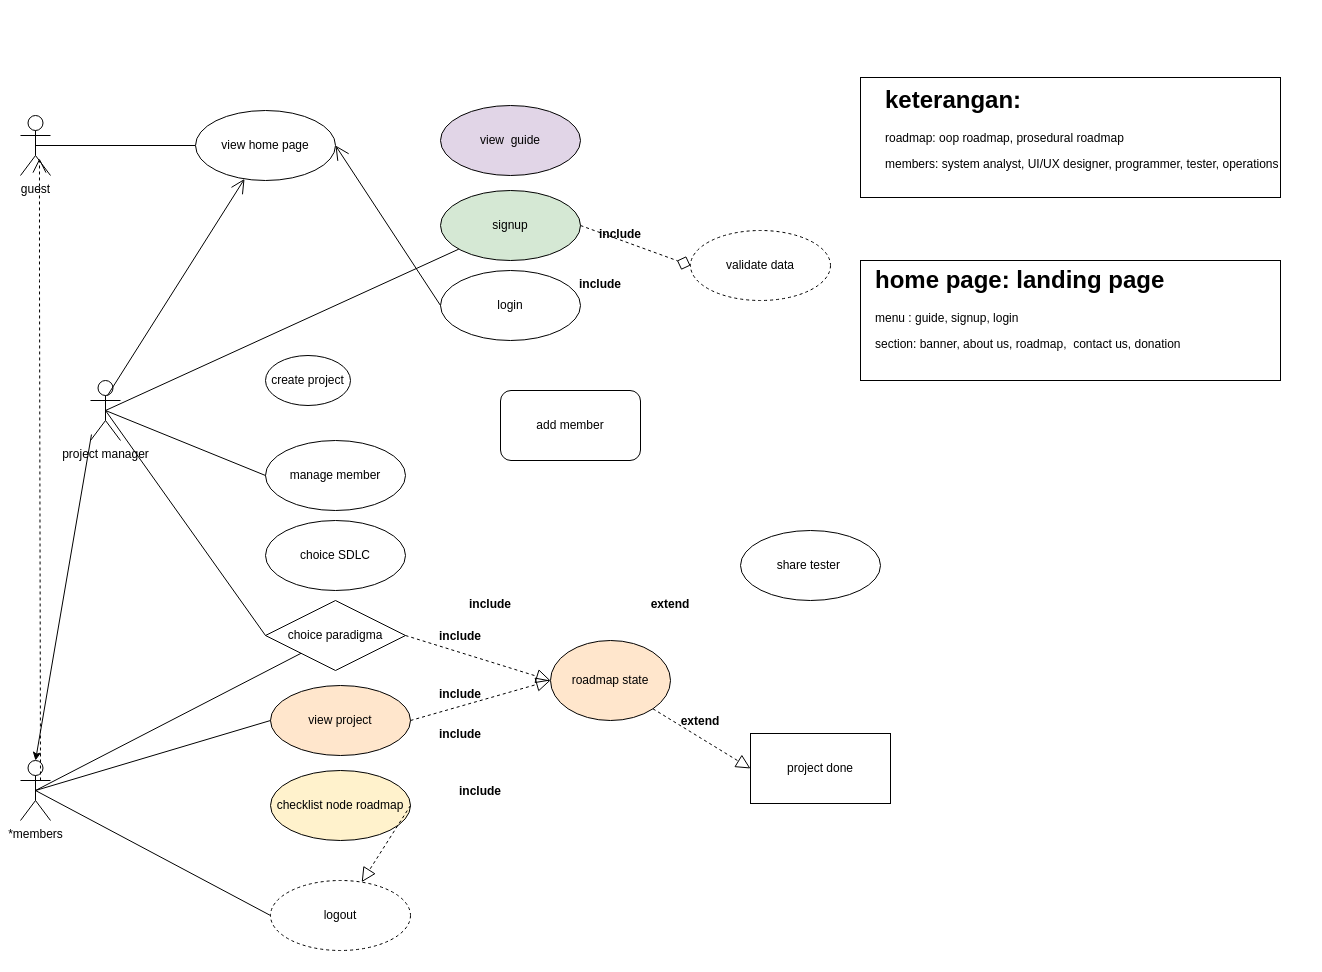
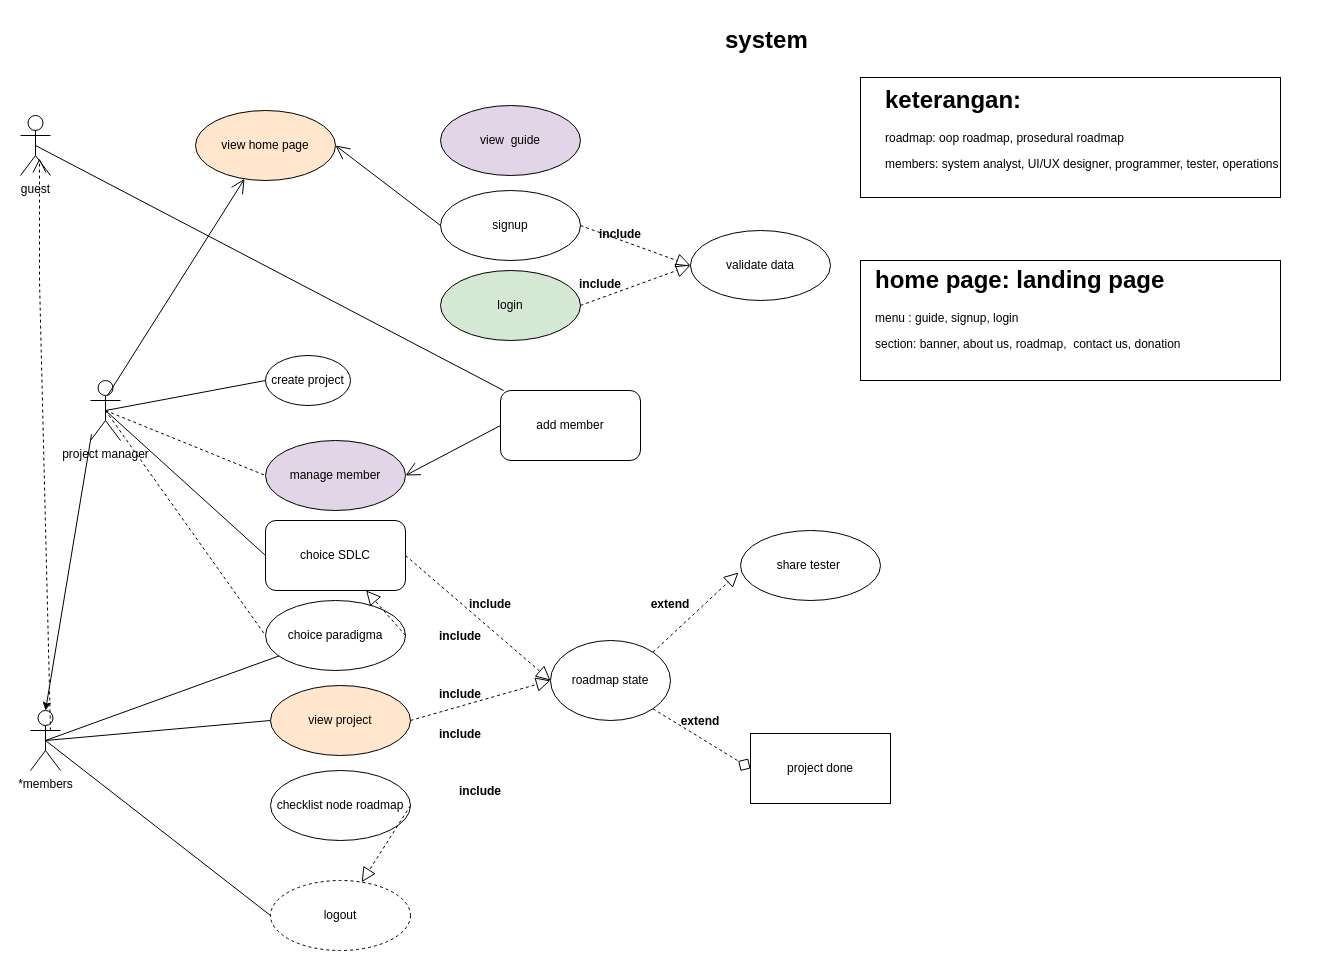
  <mxCell id="0" />
  <mxCell id="1" parent="0" />
  <mxCell id="2" value="guest" style="shape=umlActor;verticalLabelPosition=bottom;verticalAlign=top;html=1;" parent="1" vertex="1"><mxGeometry x="20" y="115" width="30" height="60" as="geometry" /></mxCell>
  <mxCell id="3" value="project manager" style="shape=umlActor;verticalLabelPosition=bottom;verticalAlign=top;html=1;" parent="1" vertex="1"><mxGeometry x="90" y="380" width="30" height="60" as="geometry" /></mxCell>
- <mxCell id="4" value="*members" style="shape=umlActor;verticalLabelPosition=bottom;verticalAlign=top;html=1;" parent="1" vertex="1"><mxGeometry x="20" y="760" width="30" height="60" as="geometry" /></mxCell>
- <mxCell id="5" value="signup" style="ellipse;whiteSpace=wrap;html=1;fillColor=#d5e8d4;" parent="1" vertex="1"><mxGeometry x="440" y="190" width="140" height="70" as="geometry" /></mxCell>
+ <mxCell id="4" value="*members" style="shape=umlActor;verticalLabelPosition=bottom;verticalAlign=top;html=1;" parent="1" vertex="1"><mxGeometry x="30" y="710" width="30" height="60" as="geometry" /></mxCell>
+ <mxCell id="5" value="signup" style="ellipse;whiteSpace=wrap;html=1;" parent="1" vertex="1"><mxGeometry x="440" y="190" width="140" height="70" as="geometry" /></mxCell>
  <mxCell id="6" value="view&amp;nbsp; guide" style="ellipse;whiteSpace=wrap;html=1;fillColor=#e1d5e7;" parent="1" vertex="1"><mxGeometry x="440" y="105" width="140" height="70" as="geometry" /></mxCell>
  <mxCell id="7" value="" style="endArrow=open;endFill=1;endSize=12;html=1;rounded=0;exitX=0.567;exitY=0.25;exitDx=0;exitDy=0;exitPerimeter=0;" parent="1" source="3" target="43" edge="1"><mxGeometry width="160" relative="1" as="geometry"><mxPoint x="-40" y="260" as="sourcePoint" /><mxPoint x="40" y="150" as="targetPoint" /></mxGeometry></mxCell>
  <mxCell id="8" value="" style="endArrow=open;endFill=1;endSize=12;html=1;rounded=0;entryX=0.633;entryY=0.717;entryDx=0;entryDy=0;entryPerimeter=0;exitX=0.667;exitY=0.333;exitDx=0;exitDy=0;exitPerimeter=0;dashed=1;" parent="1" source="4" target="2" edge="1"><mxGeometry width="160" relative="1" as="geometry"><mxPoint x="-50" y="360" as="sourcePoint" /><mxPoint x="110" y="360" as="targetPoint" /><Array as="points"><mxPoint x="39" y="280" /><mxPoint x="39" y="270" /></Array></mxGeometry></mxCell>
- <mxCell id="9" value="choice SDLC" style="ellipse;whiteSpace=wrap;html=1;" parent="1" vertex="1"><mxGeometry x="265" y="520" width="140" height="70" as="geometry" /></mxCell>
- <mxCell id="10" value="choice paradigma" style="rhombus;whiteSpace=wrap;html=1;" parent="1" vertex="1"><mxGeometry x="265" y="600" width="140" height="70" as="geometry" /></mxCell>
+ <mxCell id="9" value="choice SDLC" style="whiteSpace=wrap;html=1;rounded=1;" parent="1" vertex="1"><mxGeometry x="265" y="520" width="140" height="70" as="geometry" /></mxCell>
+ <mxCell id="10" value="choice paradigma" style="ellipse;whiteSpace=wrap;html=1;" parent="1" vertex="1"><mxGeometry x="265" y="600" width="140" height="70" as="geometry" /></mxCell>
  <mxCell id="11" value="create project" style="ellipse;whiteSpace=wrap;html=1;" parent="1" vertex="1"><mxGeometry x="265" y="355" width="85" height="50" as="geometry" /></mxCell>
- <mxCell id="12" value="checklist node roadmap" style="ellipse;whiteSpace=wrap;html=1;fillColor=#fff2cc;" parent="1" vertex="1"><mxGeometry x="270" y="770" width="140" height="70" as="geometry" /></mxCell>
+ <mxCell id="12" value="checklist node roadmap" style="ellipse;whiteSpace=wrap;html=1;" parent="1" vertex="1"><mxGeometry x="270" y="770" width="140" height="70" as="geometry" /></mxCell>
  <mxCell id="13" value="view project" style="ellipse;whiteSpace=wrap;html=1;fillColor=#ffe6cc;" parent="1" vertex="1"><mxGeometry x="270" y="685" width="140" height="70" as="geometry" /></mxCell>
  <mxCell id="14" value="add member" style="whiteSpace=wrap;html=1;rounded=1;" parent="1" vertex="1"><mxGeometry x="500" y="390" width="140" height="70" as="geometry" /></mxCell>
- <mxCell id="15" value="" style="endArrow=none;html=1;rounded=0;entryX=0;entryY=0.5;entryDx=0;entryDy=0;exitX=0.5;exitY=0.5;exitDx=0;exitDy=0;exitPerimeter=0;" parent="1" source="2" target="43" edge="1"><mxGeometry width="50" height="50" relative="1" as="geometry"><mxPoint x="360" y="90" as="sourcePoint" /><mxPoint x="160" y="80" as="targetPoint" /></mxGeometry></mxCell>
- <mxCell id="16" value="login" style="ellipse;whiteSpace=wrap;html=1;" parent="1" vertex="1"><mxGeometry x="440" y="270" width="140" height="70" as="geometry" /></mxCell>
- <mxCell id="17" value="" style="endArrow=none;html=1;rounded=0;exitX=0.5;exitY=0.5;exitDx=0;exitDy=0;exitPerimeter=0;" parent="1" source="3" target="5" edge="1"><mxGeometry width="50" height="50" relative="1" as="geometry"><mxPoint x="110" y="540" as="sourcePoint" /><mxPoint x="160" y="490" as="targetPoint" /></mxGeometry></mxCell>
+ <mxCell id="15" value="" style="endArrow=none;html=1;rounded=0;exitX=0.5;exitY=0.5;exitDx=0;exitDy=0;exitPerimeter=0;" parent="1" source="2" target="14" edge="1"><mxGeometry width="50" height="50" relative="1" as="geometry"><mxPoint x="360" y="90" as="sourcePoint" /><mxPoint x="160" y="80" as="targetPoint" /></mxGeometry></mxCell>
+ <mxCell id="16" value="login" style="ellipse;whiteSpace=wrap;html=1;fillColor=#d5e8d4;" parent="1" vertex="1"><mxGeometry x="440" y="270" width="140" height="70" as="geometry" /></mxCell>
+ <mxCell id="17" value="" style="endArrow=none;html=1;rounded=0;exitX=0.5;exitY=0.5;exitDx=0;exitDy=0;exitPerimeter=0;entryX=0;entryY=0.5;entryDx=0;entryDy=0;" parent="1" source="3" target="11" edge="1"><mxGeometry width="50" height="50" relative="1" as="geometry"><mxPoint x="110" y="540" as="sourcePoint" /><mxPoint x="160" y="490" as="targetPoint" /></mxGeometry></mxCell>
  <mxCell id="18" value="" style="endArrow=none;html=1;rounded=0;exitX=0.5;exitY=0.5;exitDx=0;exitDy=0;exitPerimeter=0;entryX=0;entryY=0.5;entryDx=0;entryDy=0;" parent="1" source="4" target="13" edge="1"><mxGeometry width="50" height="50" relative="1" as="geometry"><mxPoint x="300" y="570" as="sourcePoint" /><mxPoint x="350" y="520" as="targetPoint" /></mxGeometry></mxCell>
- <mxCell id="19" value="" style="endArrow=none;html=1;rounded=0;exitX=0.5;exitY=0.5;exitDx=0;exitDy=0;exitPerimeter=0;entryX=0;entryY=0.5;entryDx=0;entryDy=0;" parent="1" source="3" target="10" edge="1"><mxGeometry width="50" height="50" relative="1" as="geometry"><mxPoint x="300" y="400" as="sourcePoint" /><mxPoint x="350" y="350" as="targetPoint" /></mxGeometry></mxCell>
+ <mxCell id="19" value="" style="endArrow=none;html=1;rounded=0;exitX=0.5;exitY=0.5;exitDx=0;exitDy=0;exitPerimeter=0;entryX=0;entryY=0.5;entryDx=0;entryDy=0;dashed=1;" parent="1" source="3" target="10" edge="1"><mxGeometry width="50" height="50" relative="1" as="geometry"><mxPoint x="300" y="400" as="sourcePoint" /><mxPoint x="350" y="350" as="targetPoint" /></mxGeometry></mxCell>
+ <mxCell id="20" value="" style="endArrow=none;html=1;rounded=0;exitX=0.5;exitY=0.5;exitDx=0;exitDy=0;exitPerimeter=0;entryX=0;entryY=0.5;entryDx=0;entryDy=0;" parent="1" source="3" target="9" edge="1"><mxGeometry width="50" height="50" relative="1" as="geometry"><mxPoint x="300" y="520" as="sourcePoint" /><mxPoint x="350" y="470" as="targetPoint" /></mxGeometry></mxCell>
  <mxCell id="21" value="" style="endArrow=none;html=1;rounded=0;exitX=0.5;exitY=0.5;exitDx=0;exitDy=0;exitPerimeter=0;" parent="1" source="4" target="10" edge="1"><mxGeometry width="50" height="50" relative="1" as="geometry"><mxPoint x="300" y="610" as="sourcePoint" /><mxPoint x="350" y="560" as="targetPoint" /></mxGeometry></mxCell>
- <mxCell id="22" value="roadmap state" style="ellipse;whiteSpace=wrap;html=1;fillColor=#ffe6cc;" parent="1" vertex="1"><mxGeometry x="550" y="640" width="120" height="80" as="geometry" /></mxCell>
+ <mxCell id="22" value="roadmap state" style="ellipse;whiteSpace=wrap;html=1;" parent="1" vertex="1"><mxGeometry x="550" y="640" width="120" height="80" as="geometry" /></mxCell>
  <mxCell id="23" value="" style="endArrow=classic;html=1;rounded=0;exitX=0.033;exitY=0.9;exitDx=0;exitDy=0;exitPerimeter=0;entryX=0.5;entryY=0;entryDx=0;entryDy=0;entryPerimeter=0;" parent="1" source="3" target="4" edge="1"><mxGeometry width="50" height="50" relative="1" as="geometry"><mxPoint x="300" y="660" as="sourcePoint" /><mxPoint x="350" y="610" as="targetPoint" /></mxGeometry></mxCell>
- <mxCell id="24" value="" style="endArrow=block;dashed=1;endFill=0;endSize=12;html=1;rounded=0;exitX=1;exitY=0.5;exitDx=0;exitDy=0;entryX=0;entryY=0.5;entryDx=0;entryDy=0;" parent="1" source="10" target="22" edge="1"><mxGeometry width="160" relative="1" as="geometry"><mxPoint x="420" y="570" as="sourcePoint" /><mxPoint x="500" y="660" as="targetPoint" /></mxGeometry></mxCell>
+ <mxCell id="24" value="" style="endArrow=block;dashed=1;endFill=0;endSize=12;html=1;rounded=0;exitX=1;exitY=0.5;exitDx=0;exitDy=0;" parent="1" source="10" target="9" edge="1"><mxGeometry width="160" relative="1" as="geometry"><mxPoint x="420" y="570" as="sourcePoint" /><mxPoint x="500" y="660" as="targetPoint" /></mxGeometry></mxCell>
+ <mxCell id="25" value="" style="endArrow=block;dashed=1;endFill=0;endSize=12;html=1;rounded=0;exitX=1;exitY=0.5;exitDx=0;exitDy=0;entryX=0;entryY=0.5;entryDx=0;entryDy=0;" parent="1" source="9" target="22" edge="1"><mxGeometry width="160" relative="1" as="geometry"><mxPoint x="240" y="640" as="sourcePoint" /><mxPoint x="400" y="640" as="targetPoint" /></mxGeometry></mxCell>
  <mxCell id="26" value="" style="endArrow=block;dashed=1;endFill=0;endSize=12;html=1;rounded=0;exitX=1;exitY=0.5;exitDx=0;exitDy=0;" parent="1" source="13" edge="1"><mxGeometry width="160" relative="1" as="geometry"><mxPoint x="240" y="640" as="sourcePoint" /><mxPoint x="550" y="680" as="targetPoint" /></mxGeometry></mxCell>
  <mxCell id="27" value="" style="endArrow=block;dashed=1;endFill=0;endSize=12;html=1;rounded=0;exitX=1;exitY=0.5;exitDx=0;exitDy=0;" parent="1" source="12" target="28" edge="1"><mxGeometry width="160" relative="1" as="geometry"><mxPoint x="240" y="640" as="sourcePoint" /><mxPoint x="400" y="640" as="targetPoint" /></mxGeometry></mxCell>
  <mxCell id="28" value="logout" style="ellipse;whiteSpace=wrap;html=1;dashed=1;" parent="1" vertex="1"><mxGeometry x="270" y="880" width="140" height="70" as="geometry" /></mxCell>
  <mxCell id="29" value="" style="endArrow=none;html=1;rounded=0;exitX=0.5;exitY=0.5;exitDx=0;exitDy=0;exitPerimeter=0;entryX=0;entryY=0.5;entryDx=0;entryDy=0;" parent="1" source="4" target="28" edge="1"><mxGeometry width="50" height="50" relative="1" as="geometry"><mxPoint x="300" y="820" as="sourcePoint" /><mxPoint x="350" y="770" as="targetPoint" /></mxGeometry></mxCell>
  <mxCell id="30" value="share tester&amp;nbsp;" style="ellipse;whiteSpace=wrap;html=1;" parent="1" vertex="1"><mxGeometry x="740" y="530" width="140" height="70" as="geometry" /></mxCell>
  <mxCell id="31" value="include" style="text;align=center;fontStyle=1;verticalAlign=middle;spacingLeft=3;spacingRight=3;strokeColor=none;rotatable=0;points=[[0,0.5],[1,0.5]];portConstraint=eastwest;" parent="1" vertex="1"><mxGeometry x="450" y="590" width="80" height="26" as="geometry" /></mxCell>
  <mxCell id="32" value="include" style="text;align=center;fontStyle=1;verticalAlign=middle;spacingLeft=3;spacingRight=3;strokeColor=none;rotatable=0;points=[[0,0.5],[1,0.5]];portConstraint=eastwest;" parent="1" vertex="1"><mxGeometry x="420" y="622" width="80" height="26" as="geometry" /></mxCell>
  <mxCell id="33" value="include" style="text;align=center;fontStyle=1;verticalAlign=middle;spacingLeft=3;spacingRight=3;strokeColor=none;rotatable=0;points=[[0,0.5],[1,0.5]];portConstraint=eastwest;" parent="1" vertex="1"><mxGeometry x="420" y="680" width="80" height="26" as="geometry" /></mxCell>
  <mxCell id="34" value="include" style="text;align=center;fontStyle=1;verticalAlign=middle;spacingLeft=3;spacingRight=3;strokeColor=none;rotatable=0;points=[[0,0.5],[1,0.5]];portConstraint=eastwest;" parent="1" vertex="1"><mxGeometry x="420" y="720" width="80" height="26" as="geometry" /></mxCell>
+ <mxCell id="35" value="" style="endArrow=block;dashed=1;endFill=0;endSize=12;html=1;rounded=0;exitX=1;exitY=0;exitDx=0;exitDy=0;entryX=-0.014;entryY=0.6;entryDx=0;entryDy=0;entryPerimeter=0;" parent="1" source="22" target="30" edge="1"><mxGeometry width="160" relative="1" as="geometry"><mxPoint x="270" y="800" as="sourcePoint" /><mxPoint x="710" y="670" as="targetPoint" /></mxGeometry></mxCell>
  <mxCell id="36" value="include" style="text;align=center;fontStyle=1;verticalAlign=middle;spacingLeft=3;spacingRight=3;strokeColor=none;rotatable=0;points=[[0,0.5],[1,0.5]];portConstraint=eastwest;" parent="1" vertex="1"><mxGeometry x="440" y="777" width="80" height="26" as="geometry" /></mxCell>
  <mxCell id="37" value="extend" style="text;align=center;fontStyle=1;verticalAlign=middle;spacingLeft=3;spacingRight=3;strokeColor=none;rotatable=0;points=[[0,0.5],[1,0.5]];portConstraint=eastwest;" parent="1" vertex="1"><mxGeometry x="630" y="590" width="80" height="26" as="geometry" /></mxCell>
  <mxCell id="38" value="project done" style="whiteSpace=wrap;html=1;rounded=0;" parent="1" vertex="1"><mxGeometry x="750" y="733" width="140" height="70" as="geometry" /></mxCell>
- <mxCell id="39" value="" style="endArrow=block;dashed=1;endFill=0;endSize=12;html=1;rounded=0;exitX=1;exitY=1;exitDx=0;exitDy=0;entryX=0;entryY=0.5;entryDx=0;entryDy=0;" parent="1" source="22" target="38" edge="1"><mxGeometry width="160" relative="1" as="geometry"><mxPoint x="590" y="660" as="sourcePoint" /><mxPoint x="750" y="660" as="targetPoint" /></mxGeometry></mxCell>
+ <mxCell id="39" value="" style="endArrow=diamond;dashed=1;endFill=0;endSize=12;html=1;rounded=0;exitX=1;exitY=1;exitDx=0;exitDy=0;entryX=0;entryY=0.5;entryDx=0;entryDy=0;" parent="1" source="22" target="38" edge="1"><mxGeometry width="160" relative="1" as="geometry"><mxPoint x="590" y="660" as="sourcePoint" /><mxPoint x="750" y="660" as="targetPoint" /></mxGeometry></mxCell>
  <mxCell id="40" value="extend" style="text;align=center;fontStyle=1;verticalAlign=middle;spacingLeft=3;spacingRight=3;strokeColor=none;rotatable=0;points=[[0,0.5],[1,0.5]];portConstraint=eastwest;" parent="1" vertex="1"><mxGeometry x="660" y="707" width="80" height="26" as="geometry" /></mxCell>
  <mxCell id="41" value="" style="rounded=0;whiteSpace=wrap;html=1;" parent="1" vertex="1"><mxGeometry x="860" y="77" width="420" height="120" as="geometry" /></mxCell>
  <mxCell id="42" value="&lt;h1&gt;keterangan:&lt;/h1&gt;&lt;p&gt;roadmap: oop roadmap, prosedural roadmap&lt;/p&gt;&lt;p&gt;members: system analyst, UI/UX designer, programmer, tester, operations&lt;/p&gt;" style="text;html=1;strokeColor=none;fillColor=none;spacing=5;spacingTop=-20;whiteSpace=wrap;overflow=hidden;rounded=0;" parent="1" vertex="1"><mxGeometry x="880" y="80" width="420" height="120" as="geometry" /></mxCell>
- <mxCell id="43" value="view home page" style="ellipse;whiteSpace=wrap;html=1;" parent="1" vertex="1"><mxGeometry x="195" y="110" width="140" height="70" as="geometry" /></mxCell>
- <mxCell id="45" value="" style="endArrow=open;endFill=1;endSize=12;html=1;rounded=0;entryX=1;entryY=0.5;entryDx=0;entryDy=0;exitX=0;exitY=0.5;exitDx=0;exitDy=0;" parent="1" source="16" target="43" edge="1"><mxGeometry width="160" relative="1" as="geometry"><mxPoint x="410" y="180" as="sourcePoint" /><mxPoint x="320" y="210" as="targetPoint" /></mxGeometry></mxCell>
+ <mxCell id="43" value="view home page" style="ellipse;whiteSpace=wrap;html=1;fillColor=#ffe6cc;" parent="1" vertex="1"><mxGeometry x="195" y="110" width="140" height="70" as="geometry" /></mxCell>
+ <mxCell id="44" value="" style="endArrow=open;endFill=1;endSize=12;html=1;rounded=0;entryX=1;entryY=0.5;entryDx=0;entryDy=0;exitX=0;exitY=0.5;exitDx=0;exitDy=0;" parent="1" source="5" target="43" edge="1"><mxGeometry width="160" relative="1" as="geometry"><mxPoint x="310" y="280" as="sourcePoint" /><mxPoint x="470" y="280" as="targetPoint" /></mxGeometry></mxCell>
+ <mxCell id="46" value="" style="endArrow=block;dashed=1;endFill=0;endSize=12;html=1;rounded=0;entryX=0;entryY=0.5;entryDx=0;entryDy=0;exitX=1;exitY=0.5;exitDx=0;exitDy=0;" parent="1" source="16" target="54" edge="1"><mxGeometry width="160" relative="1" as="geometry"><mxPoint x="520" y="180" as="sourcePoint" /><mxPoint x="680" y="279" as="targetPoint" /></mxGeometry></mxCell>
  <mxCell id="47" value="" style="rounded=0;whiteSpace=wrap;html=1;" parent="1" vertex="1"><mxGeometry x="860" y="260" width="420" height="120" as="geometry" /></mxCell>
  <mxCell id="48" value="&lt;h1&gt;home page: landing page&lt;/h1&gt;&lt;p&gt;&lt;span style=&quot;background-color: initial;&quot;&gt;menu : guide, signup, login&lt;/span&gt;&lt;/p&gt;&lt;p&gt;&lt;span style=&quot;background-color: initial;&quot;&gt;section: banner, about us, roadmap,&amp;nbsp; contact us, donation&lt;/span&gt;&lt;/p&gt;" style="text;html=1;strokeColor=none;fillColor=none;spacing=5;spacingTop=-20;whiteSpace=wrap;overflow=hidden;rounded=0;" parent="1" vertex="1"><mxGeometry x="870" y="260" width="420" height="120" as="geometry" /></mxCell>
- <mxCell id="49" value="manage member" style="ellipse;whiteSpace=wrap;html=1;" parent="1" vertex="1"><mxGeometry x="265" y="440" width="140" height="70" as="geometry" /></mxCell>
- <mxCell id="50" value="" style="endArrow=none;html=1;rounded=0;entryX=0;entryY=0.5;entryDx=0;entryDy=0;exitX=0.5;exitY=0.5;exitDx=0;exitDy=0;exitPerimeter=0;" parent="1" source="3" target="49" edge="1"><mxGeometry width="50" height="50" relative="1" as="geometry"><mxPoint x="160" y="390" as="sourcePoint" /><mxPoint x="275" y="400" as="targetPoint" /></mxGeometry></mxCell>
- <mxCell id="53" value="" style="endArrow=diamond;dashed=1;endFill=0;endSize=12;html=1;rounded=0;entryX=0;entryY=0.5;entryDx=0;entryDy=0;exitX=1;exitY=0.5;exitDx=0;exitDy=0;" edge="1" parent="1" source="5" target="54"><mxGeometry width="160" relative="1" as="geometry"><mxPoint x="590" y="315" as="sourcePoint" /><mxPoint x="680" y="279" as="targetPoint" /></mxGeometry></mxCell>
- <mxCell id="54" value="validate data" style="ellipse;whiteSpace=wrap;html=1;dashed=1;" vertex="1" parent="1"><mxGeometry x="690" y="230" width="140" height="70" as="geometry" /></mxCell>
+ <mxCell id="49" value="manage member" style="ellipse;whiteSpace=wrap;html=1;fillColor=#e1d5e7;" parent="1" vertex="1"><mxGeometry x="265" y="440" width="140" height="70" as="geometry" /></mxCell>
+ <mxCell id="50" value="" style="endArrow=none;html=1;rounded=0;entryX=0;entryY=0.5;entryDx=0;entryDy=0;exitX=0.5;exitY=0.5;exitDx=0;exitDy=0;exitPerimeter=0;dashed=1;" parent="1" source="3" target="49" edge="1"><mxGeometry width="50" height="50" relative="1" as="geometry"><mxPoint x="160" y="390" as="sourcePoint" /><mxPoint x="275" y="400" as="targetPoint" /></mxGeometry></mxCell>
+ <mxCell id="51" value="" style="endArrow=open;endFill=1;endSize=12;html=1;rounded=0;exitX=0;exitY=0.5;exitDx=0;exitDy=0;entryX=1;entryY=0.5;entryDx=0;entryDy=0;" parent="1" source="14" target="49" edge="1"><mxGeometry width="160" relative="1" as="geometry"><mxPoint x="400" y="550" as="sourcePoint" /><mxPoint x="560" y="550" as="targetPoint" /></mxGeometry></mxCell>
+ <mxCell id="52" value="&lt;h1&gt;system&lt;/h1&gt;" style="text;html=1;strokeColor=none;fillColor=none;spacing=5;spacingTop=-20;whiteSpace=wrap;overflow=hidden;rounded=0;" parent="1" vertex="1"><mxGeometry x="720" width="120" height="50" as="geometry" y="20" /></mxCell>
+ <mxCell id="53" value="" style="endArrow=block;dashed=1;endFill=0;endSize=12;html=1;rounded=0;entryX=0;entryY=0.5;entryDx=0;entryDy=0;exitX=1;exitY=0.5;exitDx=0;exitDy=0;" edge="1" parent="1" source="5" target="54"><mxGeometry width="160" relative="1" as="geometry"><mxPoint x="590" y="315" as="sourcePoint" /><mxPoint x="680" y="279" as="targetPoint" /></mxGeometry></mxCell>
+ <mxCell id="54" value="validate data" style="ellipse;whiteSpace=wrap;html=1;" vertex="1" parent="1"><mxGeometry x="690" y="230" width="140" height="70" as="geometry" /></mxCell>
  <mxCell id="55" value="include" style="text;align=center;fontStyle=1;verticalAlign=middle;spacingLeft=3;spacingRight=3;strokeColor=none;rotatable=0;points=[[0,0.5],[1,0.5]];portConstraint=eastwest;" vertex="1" parent="1"><mxGeometry x="560" y="270" width="80" height="26" as="geometry" /></mxCell>
  <mxCell id="56" value="include" style="text;align=center;fontStyle=1;verticalAlign=middle;spacingLeft=3;spacingRight=3;strokeColor=none;rotatable=0;points=[[0,0.5],[1,0.5]];portConstraint=eastwest;" vertex="1" parent="1"><mxGeometry x="580" y="220" width="80" height="26" as="geometry" /></mxCell>
